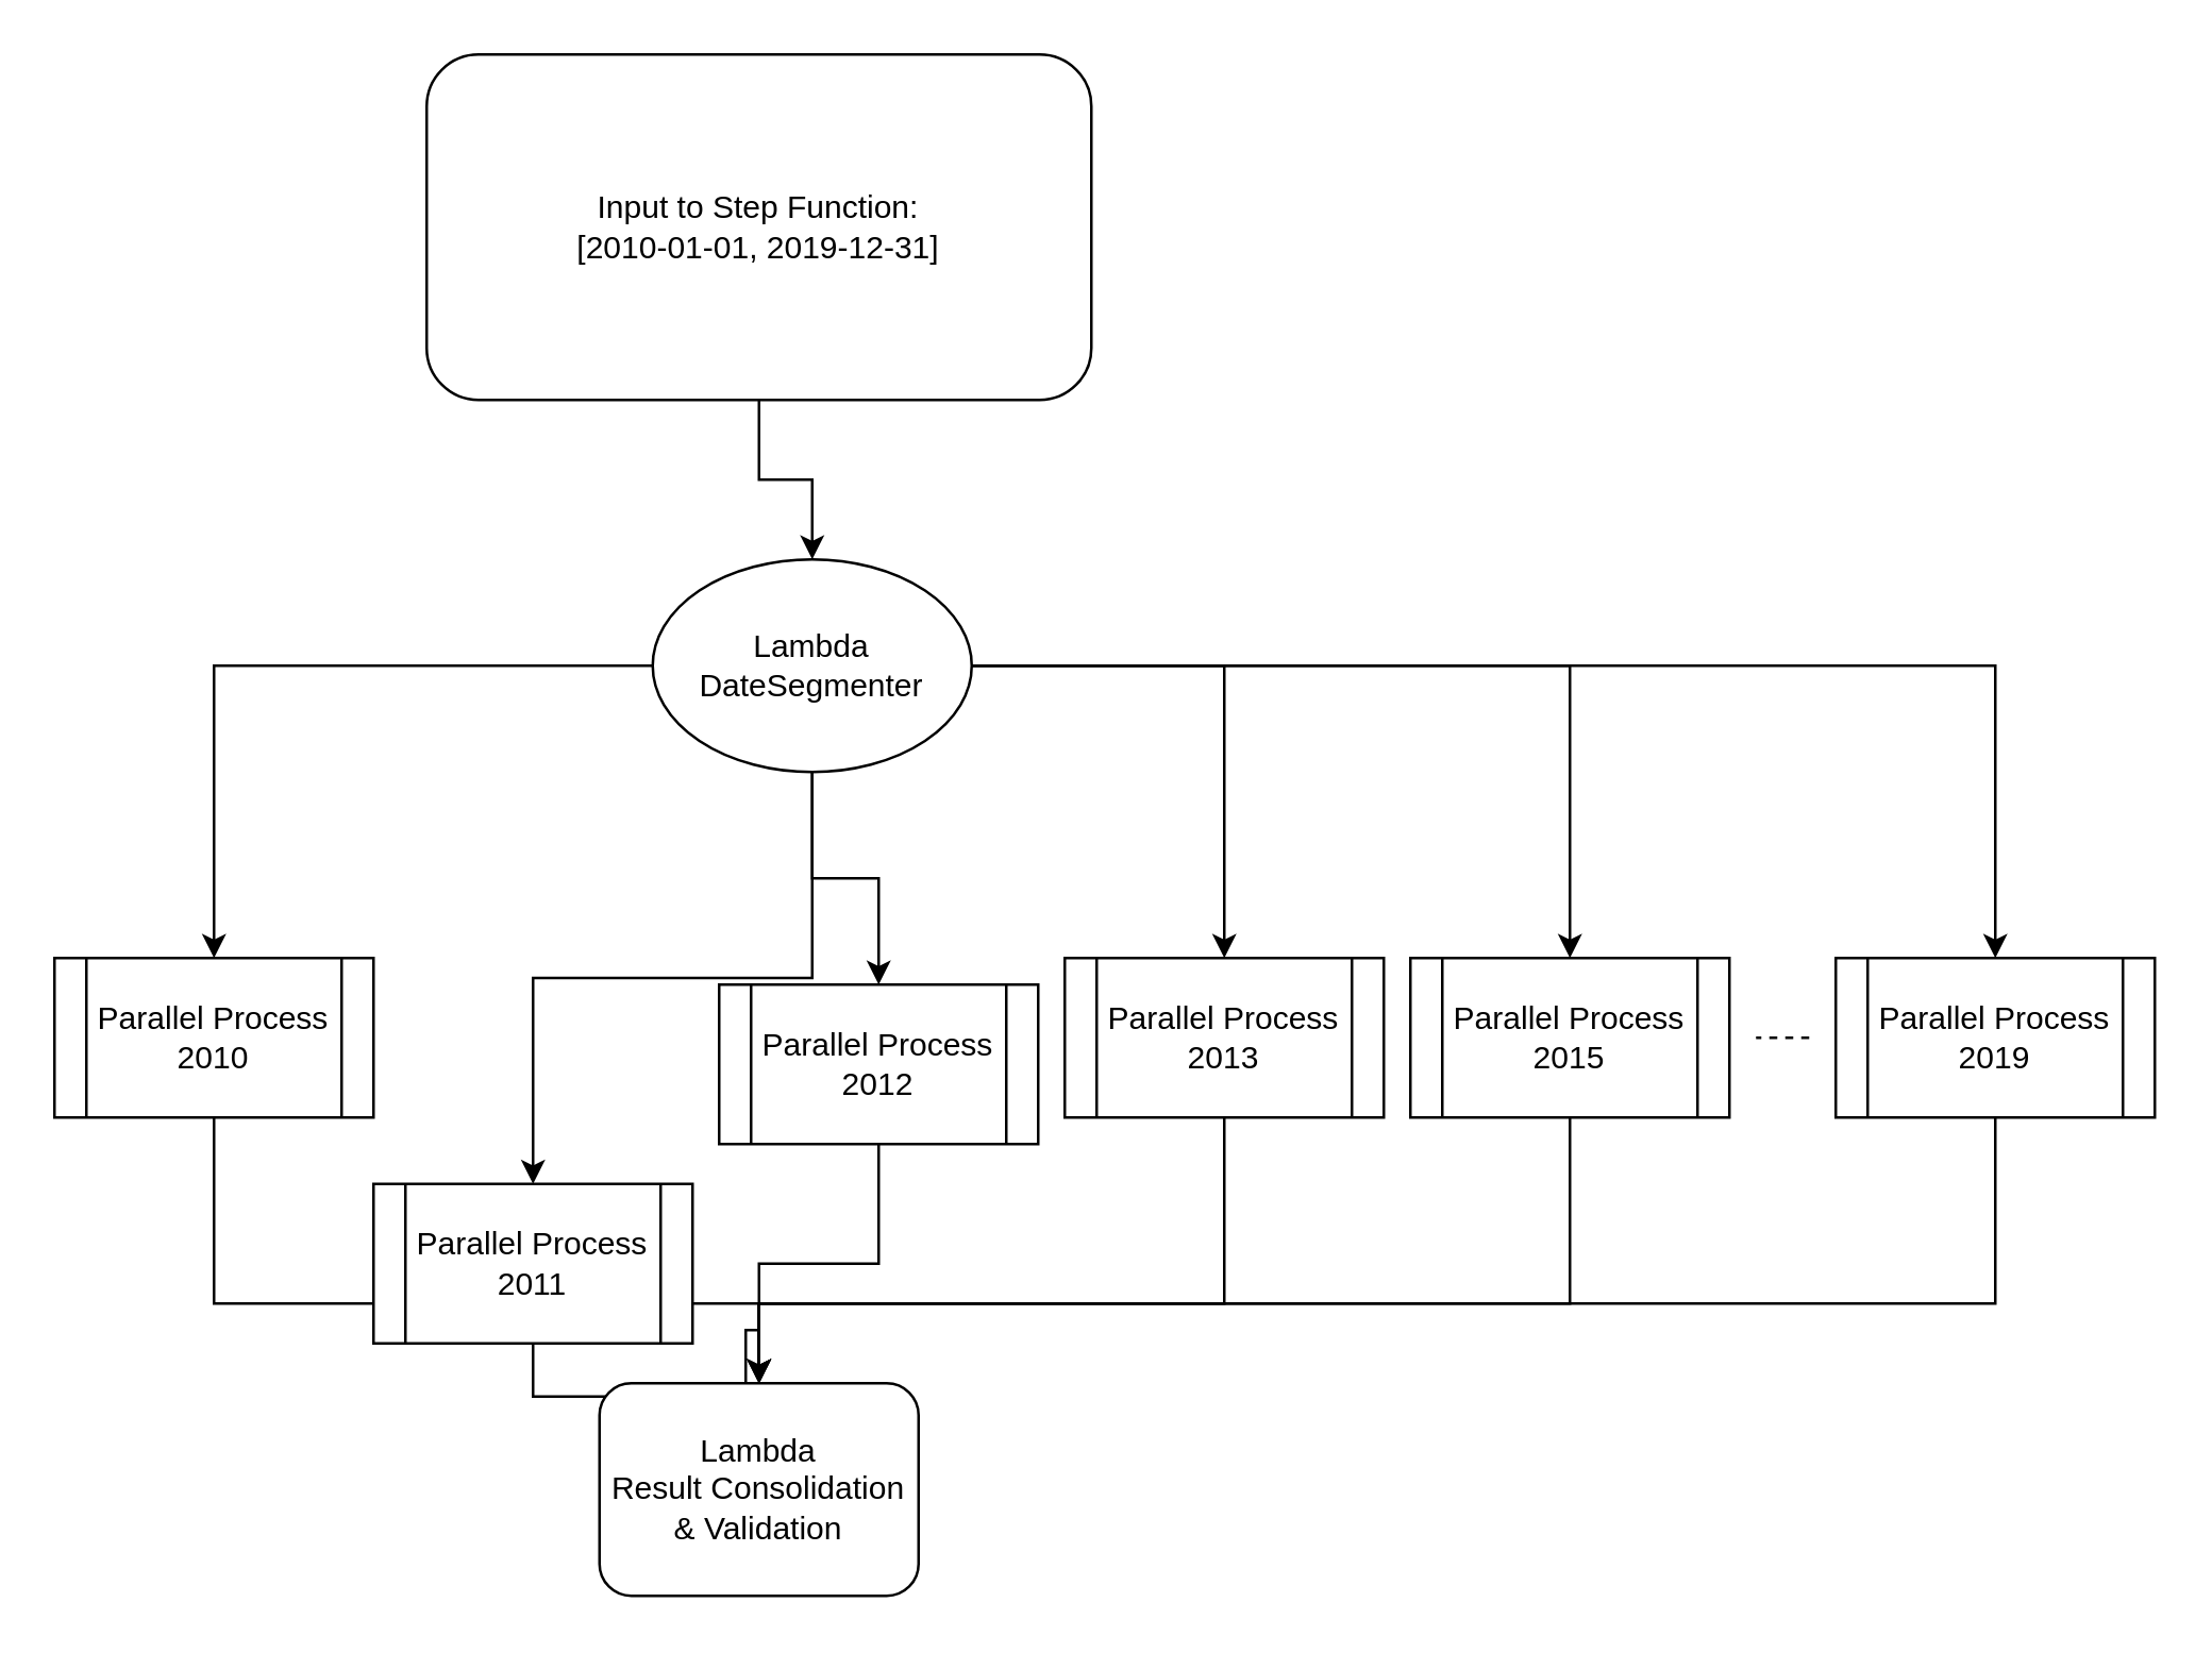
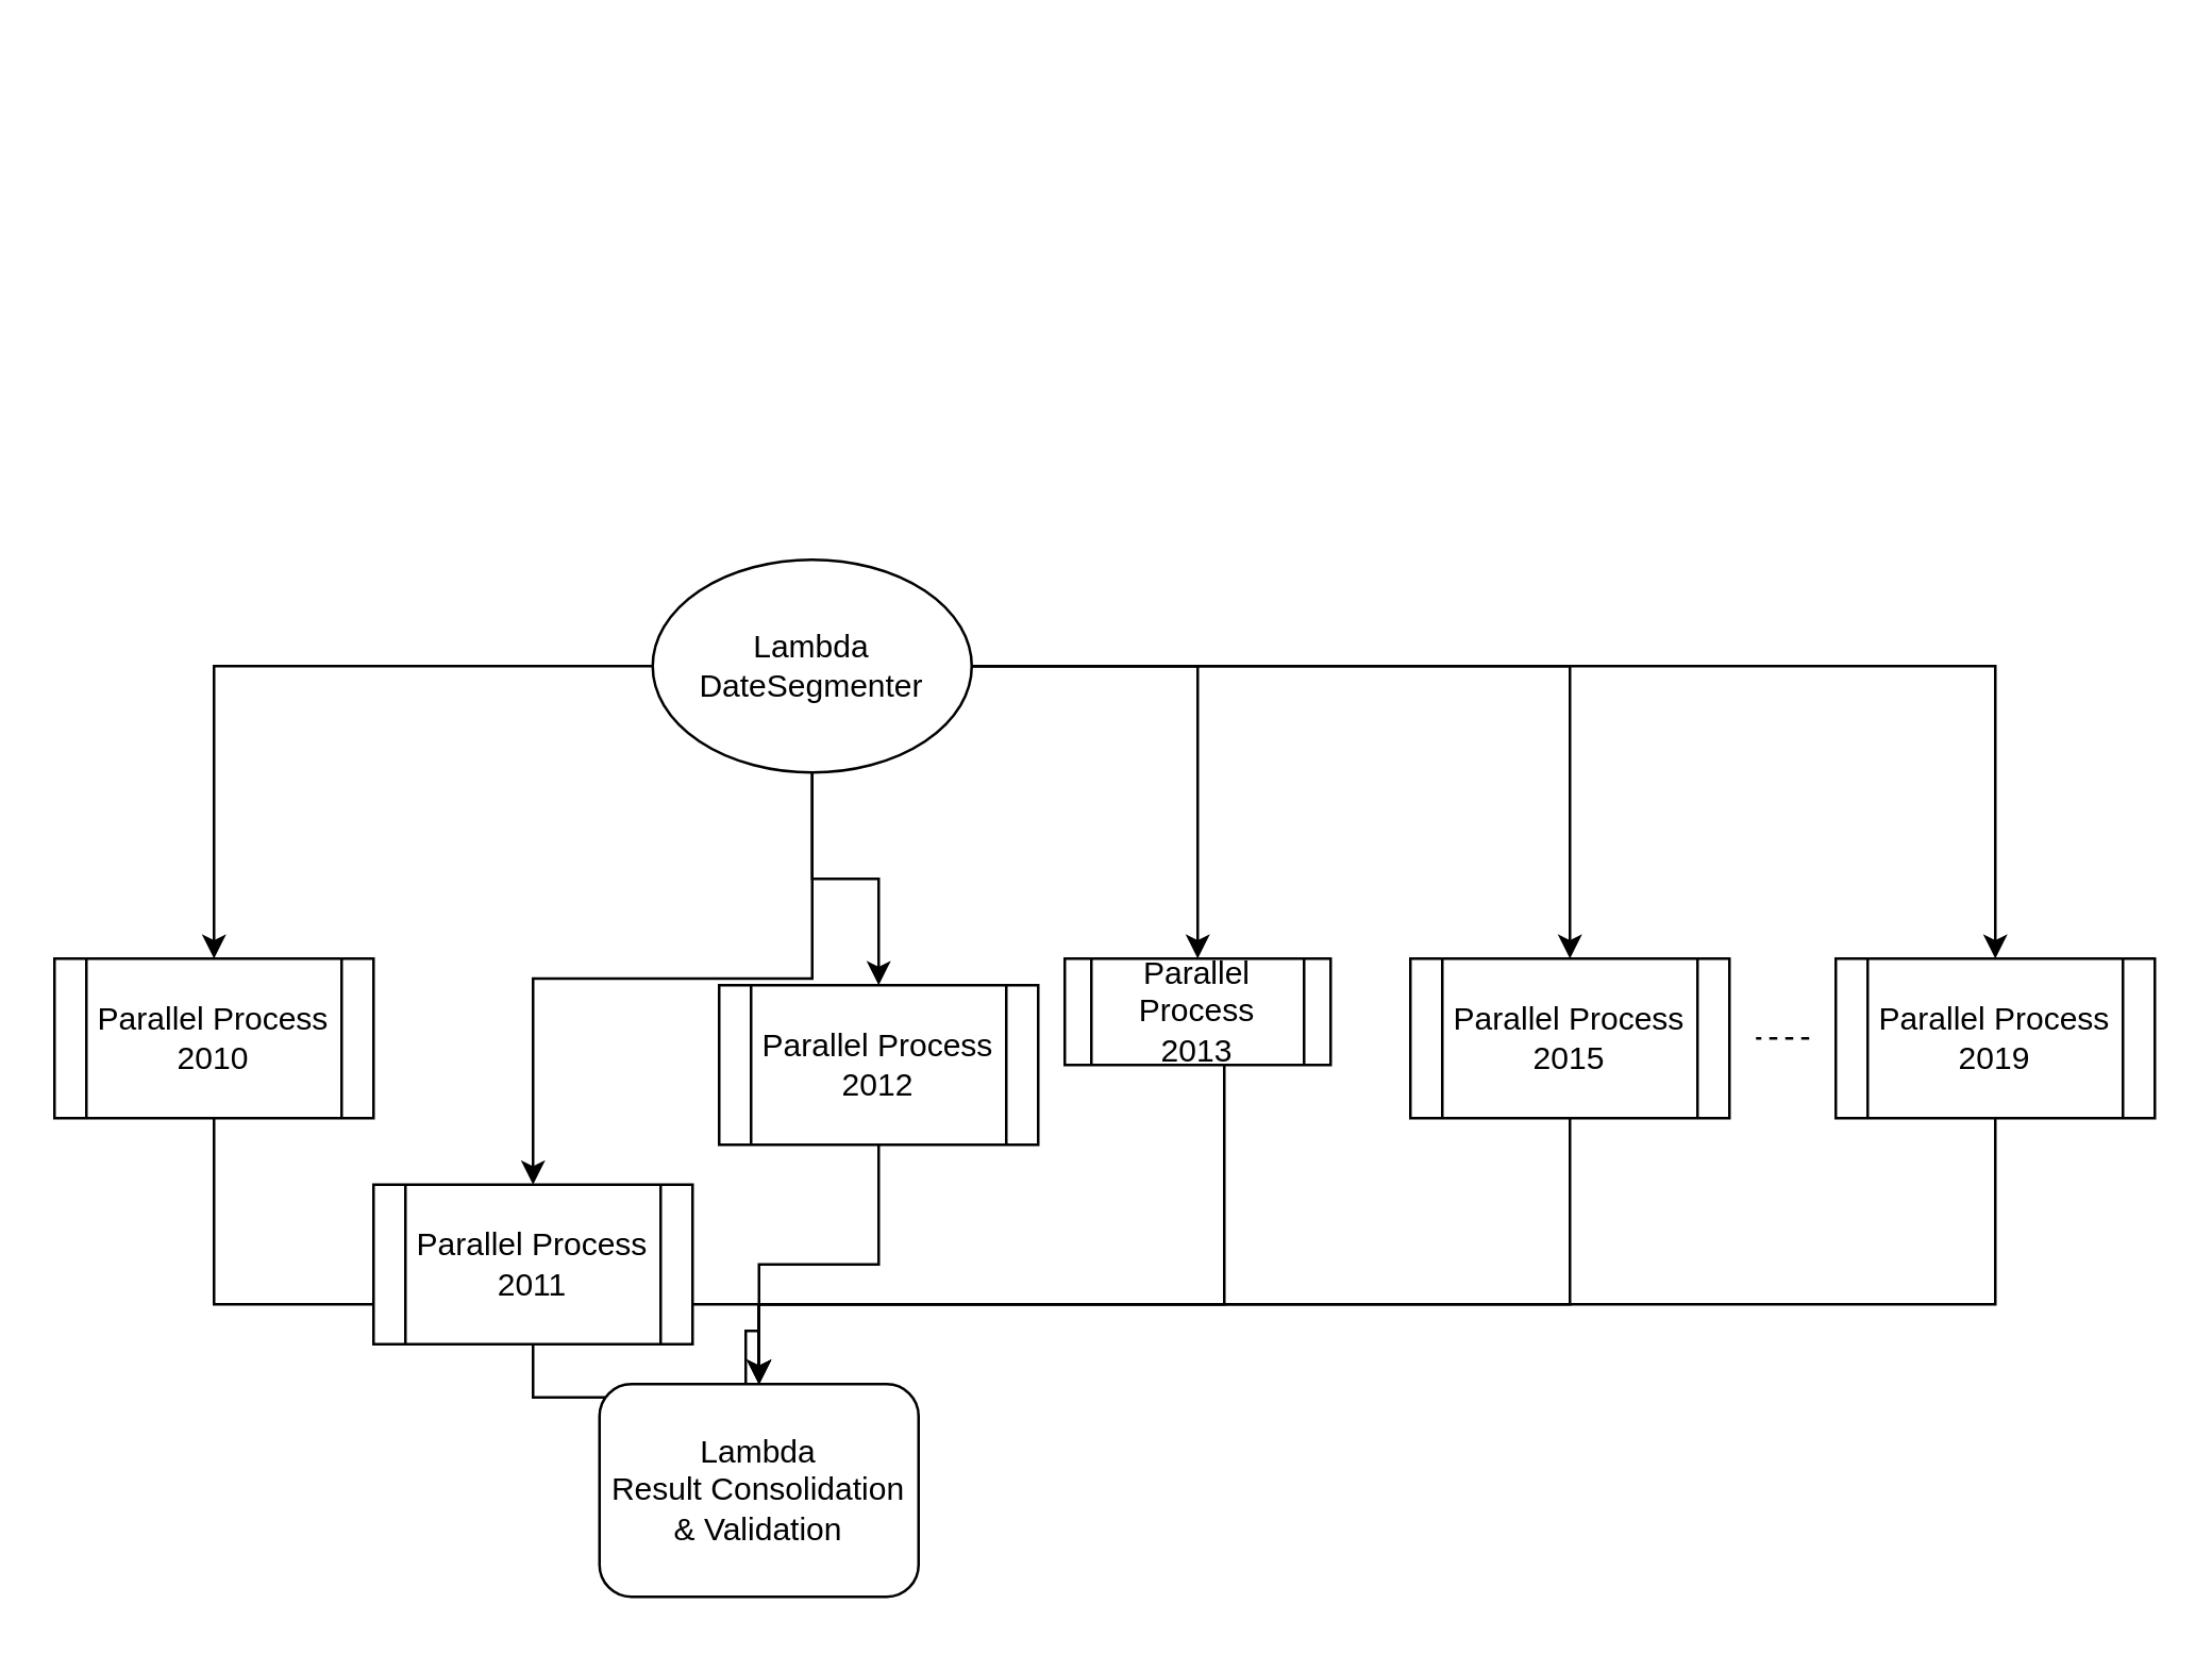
  <mxCell id="0" />
  <mxCell id="1" parent="0" />
- <mxCell id="2" style="edgeStyle=orthogonalEdgeStyle;rounded=0;orthogonalLoop=1;jettySize=auto;html=1;" edge="1" parent="1" source="3" target="10"><mxGeometry relative="1" as="geometry" /></mxCell>
- <mxCell id="3" value="Input to Step Function:&lt;div&gt;[2010-01-01, 2019-12-31]&lt;/div&gt;" style="rounded=1;whiteSpace=wrap;html=1;fontSize=12;glass=0;strokeWidth=1;shadow=0;" vertex="1" parent="1"><mxGeometry x="160" y="20" width="250" height="130" as="geometry" /></mxCell>
  <mxCell id="4" style="edgeStyle=orthogonalEdgeStyle;rounded=0;orthogonalLoop=1;jettySize=auto;html=1;entryX=0.5;entryY=0;entryDx=0;entryDy=0;" edge="1" parent="1" source="10" target="14"><mxGeometry relative="1" as="geometry" /></mxCell>
  <mxCell id="5" style="edgeStyle=orthogonalEdgeStyle;rounded=0;orthogonalLoop=1;jettySize=auto;html=1;" edge="1" parent="1" source="10" target="16"><mxGeometry relative="1" as="geometry" /></mxCell>
  <mxCell id="6" style="edgeStyle=orthogonalEdgeStyle;rounded=0;orthogonalLoop=1;jettySize=auto;html=1;" edge="1" parent="1" source="10" target="12"><mxGeometry relative="1" as="geometry" /></mxCell>
  <mxCell id="7" style="edgeStyle=orthogonalEdgeStyle;rounded=0;orthogonalLoop=1;jettySize=auto;html=1;" edge="1" parent="1" source="10" target="18"><mxGeometry relative="1" as="geometry" /></mxCell>
  <mxCell id="8" style="edgeStyle=orthogonalEdgeStyle;rounded=0;orthogonalLoop=1;jettySize=auto;html=1;entryX=0.5;entryY=0;entryDx=0;entryDy=0;" edge="1" parent="1" source="10" target="20"><mxGeometry relative="1" as="geometry" /></mxCell>
  <mxCell id="9" style="edgeStyle=orthogonalEdgeStyle;rounded=0;orthogonalLoop=1;jettySize=auto;html=1;" edge="1" parent="1" source="10" target="22"><mxGeometry relative="1" as="geometry" /></mxCell>
  <mxCell id="10" value="Lambda&lt;div&gt;DateSegmenter&lt;/div&gt;" style="ellipse;whiteSpace=wrap;html=1;" vertex="1" parent="1"><mxGeometry x="245" y="210" width="120" height="80" as="geometry" /></mxCell>
  <mxCell id="11" style="edgeStyle=orthogonalEdgeStyle;rounded=0;orthogonalLoop=1;jettySize=auto;html=1;" edge="1" parent="1" source="12" target="24"><mxGeometry relative="1" as="geometry" /></mxCell>
  <mxCell id="12" value="Parallel Process&lt;div&gt;2012&lt;/div&gt;" style="shape=process;whiteSpace=wrap;html=1;backgroundOutline=1;" vertex="1" parent="1"><mxGeometry x="270" y="370" width="120" height="60" as="geometry" /></mxCell>
  <mxCell id="13" style="edgeStyle=orthogonalEdgeStyle;rounded=0;orthogonalLoop=1;jettySize=auto;html=1;entryX=0.5;entryY=0;entryDx=0;entryDy=0;" edge="1" parent="1" source="14" target="24"><mxGeometry relative="1" as="geometry"><Array as="points"><mxPoint x="80" y="490" /><mxPoint x="285" y="490" /></Array></mxGeometry></mxCell>
  <mxCell id="14" value="Parallel Process&lt;div&gt;2010&lt;/div&gt;" style="shape=process;whiteSpace=wrap;html=1;backgroundOutline=1;" vertex="1" parent="1"><mxGeometry x="20" y="360" width="120" height="60" as="geometry" /></mxCell>
  <mxCell id="15" style="edgeStyle=orthogonalEdgeStyle;rounded=0;orthogonalLoop=1;jettySize=auto;html=1;" edge="1" parent="1" source="16" target="24"><mxGeometry relative="1" as="geometry" /></mxCell>
  <mxCell id="16" value="Parallel Process&lt;div&gt;2011&lt;/div&gt;" style="shape=process;whiteSpace=wrap;html=1;backgroundOutline=1;" vertex="1" parent="1"><mxGeometry x="140" y="445" width="120" height="60" as="geometry" /></mxCell>
  <mxCell id="17" style="edgeStyle=orthogonalEdgeStyle;rounded=0;orthogonalLoop=1;jettySize=auto;html=1;entryX=0.5;entryY=0;entryDx=0;entryDy=0;" edge="1" parent="1" source="18" target="24"><mxGeometry relative="1" as="geometry"><Array as="points"><mxPoint x="460" y="490" /><mxPoint x="285" y="490" /></Array></mxGeometry></mxCell>
- <mxCell id="18" value="Parallel Process&lt;div&gt;2013&lt;/div&gt;" style="shape=process;whiteSpace=wrap;html=1;backgroundOutline=1;" vertex="1" parent="1"><mxGeometry x="400" y="360" width="120" height="60" as="geometry" /></mxCell>
+ <mxCell id="18" value="Parallel Process&lt;div&gt;2013&lt;/div&gt;" style="shape=process;whiteSpace=wrap;html=1;backgroundOutline=1;" vertex="1" parent="1"><mxGeometry x="400" y="360" width="100" height="40" as="geometry" /></mxCell>
  <mxCell id="19" style="edgeStyle=orthogonalEdgeStyle;rounded=0;orthogonalLoop=1;jettySize=auto;html=1;" edge="1" parent="1" source="20" target="24"><mxGeometry relative="1" as="geometry"><Array as="points"><mxPoint x="590" y="490" /><mxPoint x="285" y="490" /></Array></mxGeometry></mxCell>
  <mxCell id="20" value="Parallel Process&lt;div&gt;2015&lt;/div&gt;" style="shape=process;whiteSpace=wrap;html=1;backgroundOutline=1;" vertex="1" parent="1"><mxGeometry x="530" y="360" width="120" height="60" as="geometry" /></mxCell>
  <mxCell id="21" style="edgeStyle=orthogonalEdgeStyle;rounded=0;orthogonalLoop=1;jettySize=auto;html=1;entryX=0.5;entryY=0;entryDx=0;entryDy=0;" edge="1" parent="1" source="22" target="24"><mxGeometry relative="1" as="geometry"><Array as="points"><mxPoint x="750" y="490" /><mxPoint x="285" y="490" /></Array></mxGeometry></mxCell>
  <mxCell id="22" value="Parallel Process&lt;div&gt;2019&lt;/div&gt;" style="shape=process;whiteSpace=wrap;html=1;backgroundOutline=1;" vertex="1" parent="1"><mxGeometry x="690" y="360" width="120" height="60" as="geometry" /></mxCell>
  <mxCell id="23" value="" style="endArrow=none;dashed=1;html=1;rounded=0;" edge="1" parent="1"><mxGeometry width="50" height="50" relative="1" as="geometry"><mxPoint x="680" y="390" as="sourcePoint" /><mxPoint x="660" y="390" as="targetPoint" /></mxGeometry></mxCell>
  <mxCell id="24" value="Lambda&lt;div&gt;Result Consolidation&lt;/div&gt;&lt;div&gt;&amp;amp; Validation&lt;/div&gt;" style="whiteSpace=wrap;html=1;rounded=1;" vertex="1" parent="1"><mxGeometry x="225" y="520" width="120" height="80" as="geometry" /></mxCell>
